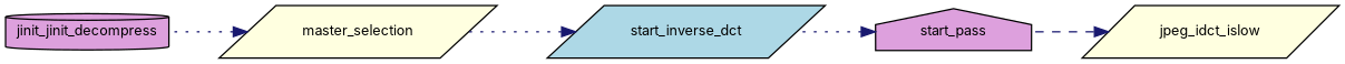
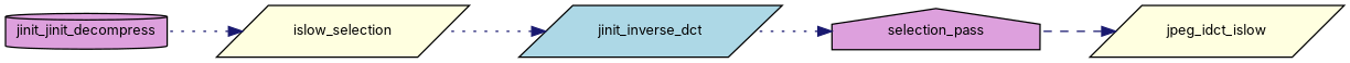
  digraph {
    fontname=Inter
    rankdir=RL
    node [color=black fillcolor=lightyellow fontname=Inter fontsize=10 shape=parallelogram style=filled]
    edge [color=midnightblue dir=back fontname=Inter fontsize=10 labelfontname=Helvetica labelfontsize=10 style=dotted]
    n1 [fontcolor=black height=0.2 label=jpeg_idct_islow width=0.4]
-   n2 [fillcolor=plum height=0.2 label=start_pass shape=house width=0.4]
-   n3 [fillcolor=lightblue height=0.2 label=start_inverse_dct width=0.4]
-   n4 [height=0.2 label=master_selection width=0.4]
+   n2 [fillcolor=plum height=0.2 label=selection_pass shape=house width=0.4]
+   n3 [fillcolor=lightblue height=0.2 label=jinit_inverse_dct width=0.4]
+   n4 [height=0.2 label=islow_selection width=0.4]
    n5 [fillcolor=plum height=0.2 label=jinit_jinit_decompress shape=cylinder width=0.4]
    n1 -> n2 [style=dashed]
    n2 -> n3
    n3 -> n4
    n4 -> n5
  }
